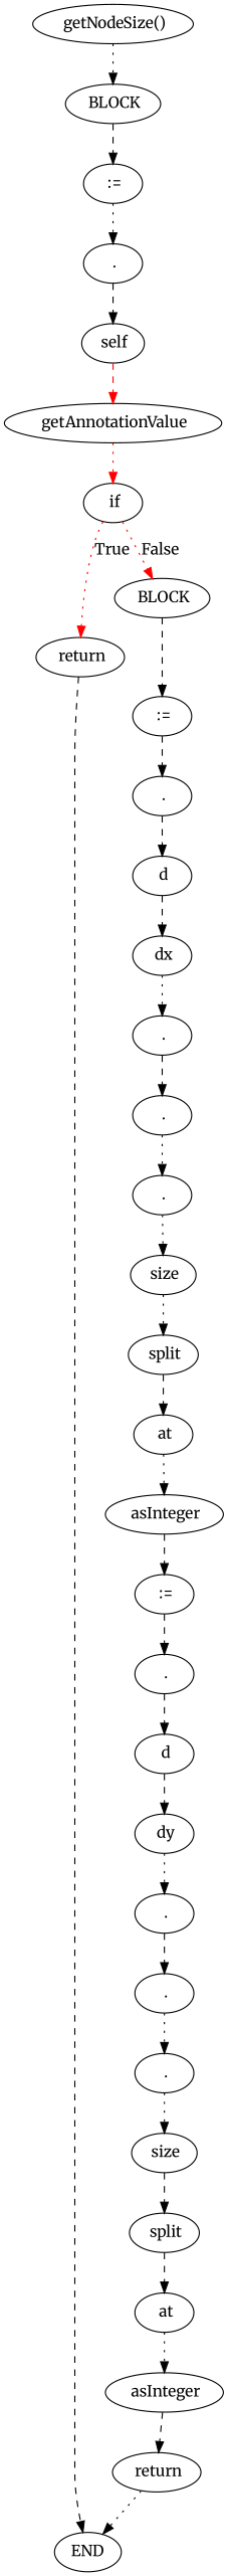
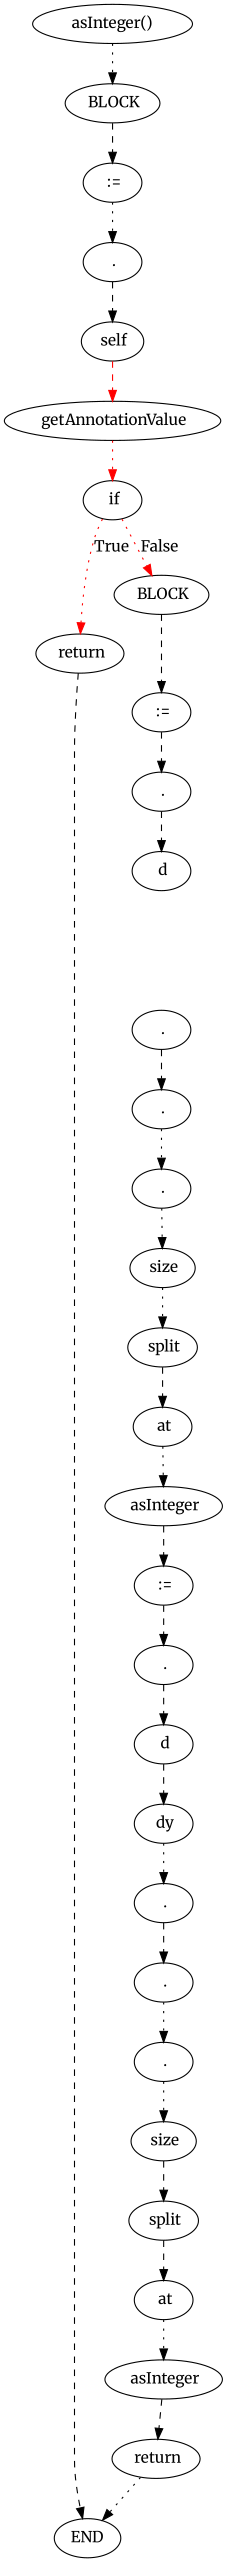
  digraph {
    fontname=Merriweather
    node [fontname=Merriweather]
    edge [color=black fontname=Merriweather style=dashed]
-   n1 [label=" getNodeSize()"]
+   n1 [label="asInteger()"]
    n2 [label=" BLOCK"]
    n3 [label=" :="]
    n4 [label=" ."]
    n5 [label=" self"]
    n6 [label=" getAnnotationValue"]
    n7 [label=" if"]
    n8 [label=" return"]
    n9 [label=" BLOCK"]
    n10 [label=END]
    n11 [label=" :="]
    n12 [label=" ."]
    n13 [label=" d"]
-   n14 [label=" dx"]
    n15 [label=" ."]
    n16 [label=" ."]
    n17 [label=" ."]
    n18 [label=" size"]
    n19 [label=" split"]
    n20 [label=" at"]
    n21 [label=" asInteger"]
    n22 [label=" :="]
    n23 [label=" ."]
    n24 [label=" d"]
    n25 [label=" dy"]
    n26 [label=" ."]
    n27 [label=" ."]
    n28 [label=" ."]
    n29 [label=" size"]
    n30 [label=" split"]
    n31 [label=" at"]
    n32 [label=" asInteger"]
    n33 [label=" return"]
    n1 -> n2 [style=dotted]
    n2 -> n3
    n3 -> n4 [style=dotted]
    n4 -> n5
    n5 -> n6 [color=red]
    n6 -> n7 [color=red style=dotted]
    n7 -> n8 [color=red label=True style=dotted]
    n7 -> n9 [color=red label=False style=dotted]
    n8 -> n10
    n9 -> n11
    n11 -> n12
    n12 -> n13
-   n13 -> n14
-   n14 -> n15 [style=dotted]
    n15 -> n16
    n16 -> n17 [style=dotted]
    n17 -> n18 [style=dotted]
    n18 -> n19 [style=dotted]
    n19 -> n20
    n20 -> n21 [style=dotted]
    n21 -> n22
    n22 -> n23
    n23 -> n24
    n24 -> n25
    n25 -> n26 [style=dotted]
    n26 -> n27
    n27 -> n28 [style=dotted]
    n28 -> n29 [style=dotted]
    n29 -> n30
    n30 -> n31
    n31 -> n32 [style=dotted]
    n32 -> n33
    n33 -> n10 [style=dotted]
  }
